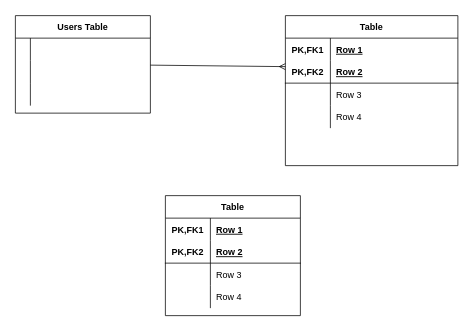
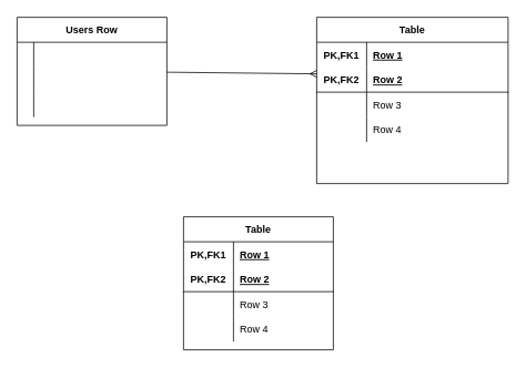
  <mxCell id="0" />
  <mxCell id="1" parent="0" />
  <mxCell id="2" style="edgeStyle=none;html=1;endArrow=ERmany;endFill=0;entryX=0;entryY=0.267;entryDx=0;entryDy=0;entryPerimeter=0;" parent="1" source="3" edge="1" target="17"><mxGeometry relative="1" as="geometry"><mxPoint x="370" y="85" as="targetPoint" /></mxGeometry></mxCell>
- <mxCell id="3" value="Users Table" style="shape=table;startSize=30;container=1;collapsible=1;childLayout=tableLayout;fixedRows=1;rowLines=0;fontStyle=1;align=center;resizeLast=1;" parent="1" vertex="1"><mxGeometry x="20" y="20" width="180" height="130" as="geometry" /></mxCell>
+ <mxCell id="3" value="Users Row" style="shape=table;startSize=30;container=1;collapsible=1;childLayout=tableLayout;fixedRows=1;rowLines=0;fontStyle=1;align=center;resizeLast=1;" parent="1" vertex="1"><mxGeometry x="20" y="20" width="180" height="130" as="geometry" /></mxCell>
  <mxCell id="4" value="" style="shape=partialRectangle;collapsible=0;dropTarget=0;pointerEvents=0;fillColor=none;top=0;left=0;bottom=0;right=0;points=[[0,0.5],[1,0.5]];portConstraint=eastwest;" parent="3" vertex="1"><mxGeometry y="30" width="180" height="30" as="geometry" /></mxCell>
  <mxCell id="5" value="" style="shape=partialRectangle;connectable=0;fillColor=none;top=0;left=0;bottom=0;right=0;editable=1;overflow=hidden;" parent="4" vertex="1"><mxGeometry width="20" height="30" as="geometry"><mxRectangle width="20" height="30" as="alternateBounds" /></mxGeometry></mxCell>
  <mxCell id="6" value="" style="shape=partialRectangle;connectable=0;fillColor=none;top=0;left=0;bottom=0;right=0;align=left;spacingLeft=6;overflow=hidden;" parent="4" vertex="1"><mxGeometry x="20" width="160" height="30" as="geometry"><mxRectangle width="160" height="30" as="alternateBounds" /></mxGeometry></mxCell>
  <mxCell id="7" value="" style="shape=partialRectangle;collapsible=0;dropTarget=0;pointerEvents=0;fillColor=none;top=0;left=0;bottom=0;right=0;points=[[0,0.5],[1,0.5]];portConstraint=eastwest;" parent="3" vertex="1"><mxGeometry y="60" width="180" height="30" as="geometry" /></mxCell>
  <mxCell id="8" value="" style="shape=partialRectangle;connectable=0;fillColor=none;top=0;left=0;bottom=0;right=0;editable=1;overflow=hidden;" parent="7" vertex="1"><mxGeometry width="20" height="30" as="geometry"><mxRectangle width="20" height="30" as="alternateBounds" /></mxGeometry></mxCell>
  <mxCell id="9" value="" style="shape=partialRectangle;connectable=0;fillColor=none;top=0;left=0;bottom=0;right=0;align=left;spacingLeft=6;overflow=hidden;" parent="7" vertex="1"><mxGeometry x="20" width="160" height="30" as="geometry"><mxRectangle width="160" height="30" as="alternateBounds" /></mxGeometry></mxCell>
  <mxCell id="10" value="" style="shape=partialRectangle;collapsible=0;dropTarget=0;pointerEvents=0;fillColor=none;top=0;left=0;bottom=0;right=0;points=[[0,0.5],[1,0.5]];portConstraint=eastwest;" parent="3" vertex="1"><mxGeometry y="90" width="180" height="30" as="geometry" /></mxCell>
  <mxCell id="11" value="" style="shape=partialRectangle;connectable=0;fillColor=none;top=0;left=0;bottom=0;right=0;editable=1;overflow=hidden;" parent="10" vertex="1"><mxGeometry width="20" height="30" as="geometry"><mxRectangle width="20" height="30" as="alternateBounds" /></mxGeometry></mxCell>
  <mxCell id="12" value="" style="shape=partialRectangle;connectable=0;fillColor=none;top=0;left=0;bottom=0;right=0;align=left;spacingLeft=6;overflow=hidden;" parent="10" vertex="1"><mxGeometry x="20" width="160" height="30" as="geometry"><mxRectangle width="160" height="30" as="alternateBounds" /></mxGeometry></mxCell>
  <mxCell id="13" value="Table" style="shape=table;startSize=30;container=1;collapsible=1;childLayout=tableLayout;fixedRows=1;rowLines=0;fontStyle=1;align=center;resizeLast=1;" parent="1" vertex="1"><mxGeometry x="380" y="20" width="230" height="200" as="geometry" /></mxCell>
  <mxCell id="14" value="" style="shape=partialRectangle;collapsible=0;dropTarget=0;pointerEvents=0;fillColor=none;top=0;left=0;bottom=0;right=0;points=[[0,0.5],[1,0.5]];portConstraint=eastwest;" parent="13" vertex="1"><mxGeometry y="30" width="230" height="30" as="geometry" /></mxCell>
  <mxCell id="15" value="PK,FK1" style="shape=partialRectangle;connectable=0;fillColor=none;top=0;left=0;bottom=0;right=0;fontStyle=1;overflow=hidden;" parent="14" vertex="1"><mxGeometry width="60" height="30" as="geometry"><mxRectangle width="60" height="30" as="alternateBounds" /></mxGeometry></mxCell>
  <mxCell id="16" value="Row 1" style="shape=partialRectangle;connectable=0;fillColor=none;top=0;left=0;bottom=0;right=0;align=left;spacingLeft=6;fontStyle=5;overflow=hidden;" parent="14" vertex="1"><mxGeometry x="60" width="170" height="30" as="geometry"><mxRectangle width="170" height="30" as="alternateBounds" /></mxGeometry></mxCell>
  <mxCell id="17" value="" style="shape=partialRectangle;collapsible=0;dropTarget=0;pointerEvents=0;fillColor=none;top=0;left=0;bottom=1;right=0;points=[[0,0.5],[1,0.5]];portConstraint=eastwest;" parent="13" vertex="1"><mxGeometry y="60" width="230" height="30" as="geometry" /></mxCell>
  <mxCell id="18" value="PK,FK2" style="shape=partialRectangle;connectable=0;fillColor=none;top=0;left=0;bottom=0;right=0;fontStyle=1;overflow=hidden;" parent="17" vertex="1"><mxGeometry width="60" height="30" as="geometry"><mxRectangle width="60" height="30" as="alternateBounds" /></mxGeometry></mxCell>
  <mxCell id="19" value="Row 2" style="shape=partialRectangle;connectable=0;fillColor=none;top=0;left=0;bottom=0;right=0;align=left;spacingLeft=6;fontStyle=5;overflow=hidden;" parent="17" vertex="1"><mxGeometry x="60" width="170" height="30" as="geometry"><mxRectangle width="170" height="30" as="alternateBounds" /></mxGeometry></mxCell>
  <mxCell id="20" value="" style="shape=partialRectangle;collapsible=0;dropTarget=0;pointerEvents=0;fillColor=none;top=0;left=0;bottom=0;right=0;points=[[0,0.5],[1,0.5]];portConstraint=eastwest;" parent="13" vertex="1"><mxGeometry y="90" width="230" height="30" as="geometry" /></mxCell>
  <mxCell id="21" value="" style="shape=partialRectangle;connectable=0;fillColor=none;top=0;left=0;bottom=0;right=0;editable=1;overflow=hidden;" parent="20" vertex="1"><mxGeometry width="60" height="30" as="geometry"><mxRectangle width="60" height="30" as="alternateBounds" /></mxGeometry></mxCell>
  <mxCell id="22" value="Row 3" style="shape=partialRectangle;connectable=0;fillColor=none;top=0;left=0;bottom=0;right=0;align=left;spacingLeft=6;overflow=hidden;" parent="20" vertex="1"><mxGeometry x="60" width="170" height="30" as="geometry"><mxRectangle width="170" height="30" as="alternateBounds" /></mxGeometry></mxCell>
  <mxCell id="23" value="" style="shape=partialRectangle;collapsible=0;dropTarget=0;pointerEvents=0;fillColor=none;top=0;left=0;bottom=0;right=0;points=[[0,0.5],[1,0.5]];portConstraint=eastwest;" parent="13" vertex="1"><mxGeometry y="120" width="230" height="30" as="geometry" /></mxCell>
  <mxCell id="24" value="" style="shape=partialRectangle;connectable=0;fillColor=none;top=0;left=0;bottom=0;right=0;editable=1;overflow=hidden;" parent="23" vertex="1"><mxGeometry width="60" height="30" as="geometry"><mxRectangle width="60" height="30" as="alternateBounds" /></mxGeometry></mxCell>
  <mxCell id="25" value="Row 4" style="shape=partialRectangle;connectable=0;fillColor=none;top=0;left=0;bottom=0;right=0;align=left;spacingLeft=6;overflow=hidden;" parent="23" vertex="1"><mxGeometry x="60" width="170" height="30" as="geometry"><mxRectangle width="170" height="30" as="alternateBounds" /></mxGeometry></mxCell>
  <mxCell id="26" value="Table" style="shape=table;startSize=30;container=1;collapsible=1;childLayout=tableLayout;fixedRows=1;rowLines=0;fontStyle=1;align=center;resizeLast=1;" parent="1" vertex="1"><mxGeometry x="220" y="260" width="180" height="160" as="geometry" /></mxCell>
  <mxCell id="27" value="" style="shape=partialRectangle;collapsible=0;dropTarget=0;pointerEvents=0;fillColor=none;top=0;left=0;bottom=0;right=0;points=[[0,0.5],[1,0.5]];portConstraint=eastwest;" parent="26" vertex="1"><mxGeometry y="30" width="180" height="30" as="geometry" /></mxCell>
  <mxCell id="28" value="PK,FK1" style="shape=partialRectangle;connectable=0;fillColor=none;top=0;left=0;bottom=0;right=0;fontStyle=1;overflow=hidden;" parent="27" vertex="1"><mxGeometry width="60" height="30" as="geometry"><mxRectangle width="60" height="30" as="alternateBounds" /></mxGeometry></mxCell>
  <mxCell id="29" value="Row 1" style="shape=partialRectangle;connectable=0;fillColor=none;top=0;left=0;bottom=0;right=0;align=left;spacingLeft=6;fontStyle=5;overflow=hidden;" parent="27" vertex="1"><mxGeometry x="60" width="120" height="30" as="geometry"><mxRectangle width="120" height="30" as="alternateBounds" /></mxGeometry></mxCell>
  <mxCell id="30" value="" style="shape=partialRectangle;collapsible=0;dropTarget=0;pointerEvents=0;fillColor=none;top=0;left=0;bottom=1;right=0;points=[[0,0.5],[1,0.5]];portConstraint=eastwest;" parent="26" vertex="1"><mxGeometry y="60" width="180" height="30" as="geometry" /></mxCell>
  <mxCell id="31" value="PK,FK2" style="shape=partialRectangle;connectable=0;fillColor=none;top=0;left=0;bottom=0;right=0;fontStyle=1;overflow=hidden;" parent="30" vertex="1"><mxGeometry width="60" height="30" as="geometry"><mxRectangle width="60" height="30" as="alternateBounds" /></mxGeometry></mxCell>
  <mxCell id="32" value="Row 2" style="shape=partialRectangle;connectable=0;fillColor=none;top=0;left=0;bottom=0;right=0;align=left;spacingLeft=6;fontStyle=5;overflow=hidden;" parent="30" vertex="1"><mxGeometry x="60" width="120" height="30" as="geometry"><mxRectangle width="120" height="30" as="alternateBounds" /></mxGeometry></mxCell>
  <mxCell id="33" value="" style="shape=partialRectangle;collapsible=0;dropTarget=0;pointerEvents=0;fillColor=none;top=0;left=0;bottom=0;right=0;points=[[0,0.5],[1,0.5]];portConstraint=eastwest;" parent="26" vertex="1"><mxGeometry y="90" width="180" height="30" as="geometry" /></mxCell>
  <mxCell id="34" value="" style="shape=partialRectangle;connectable=0;fillColor=none;top=0;left=0;bottom=0;right=0;editable=1;overflow=hidden;" parent="33" vertex="1"><mxGeometry width="60" height="30" as="geometry"><mxRectangle width="60" height="30" as="alternateBounds" /></mxGeometry></mxCell>
  <mxCell id="35" value="Row 3" style="shape=partialRectangle;connectable=0;fillColor=none;top=0;left=0;bottom=0;right=0;align=left;spacingLeft=6;overflow=hidden;" parent="33" vertex="1"><mxGeometry x="60" width="120" height="30" as="geometry"><mxRectangle width="120" height="30" as="alternateBounds" /></mxGeometry></mxCell>
  <mxCell id="36" value="" style="shape=partialRectangle;collapsible=0;dropTarget=0;pointerEvents=0;fillColor=none;top=0;left=0;bottom=0;right=0;points=[[0,0.5],[1,0.5]];portConstraint=eastwest;" parent="26" vertex="1"><mxGeometry y="120" width="180" height="30" as="geometry" /></mxCell>
  <mxCell id="37" value="" style="shape=partialRectangle;connectable=0;fillColor=none;top=0;left=0;bottom=0;right=0;editable=1;overflow=hidden;" parent="36" vertex="1"><mxGeometry width="60" height="30" as="geometry"><mxRectangle width="60" height="30" as="alternateBounds" /></mxGeometry></mxCell>
  <mxCell id="38" value="Row 4" style="shape=partialRectangle;connectable=0;fillColor=none;top=0;left=0;bottom=0;right=0;align=left;spacingLeft=6;overflow=hidden;" parent="36" vertex="1"><mxGeometry x="60" width="120" height="30" as="geometry"><mxRectangle width="120" height="30" as="alternateBounds" /></mxGeometry></mxCell>
